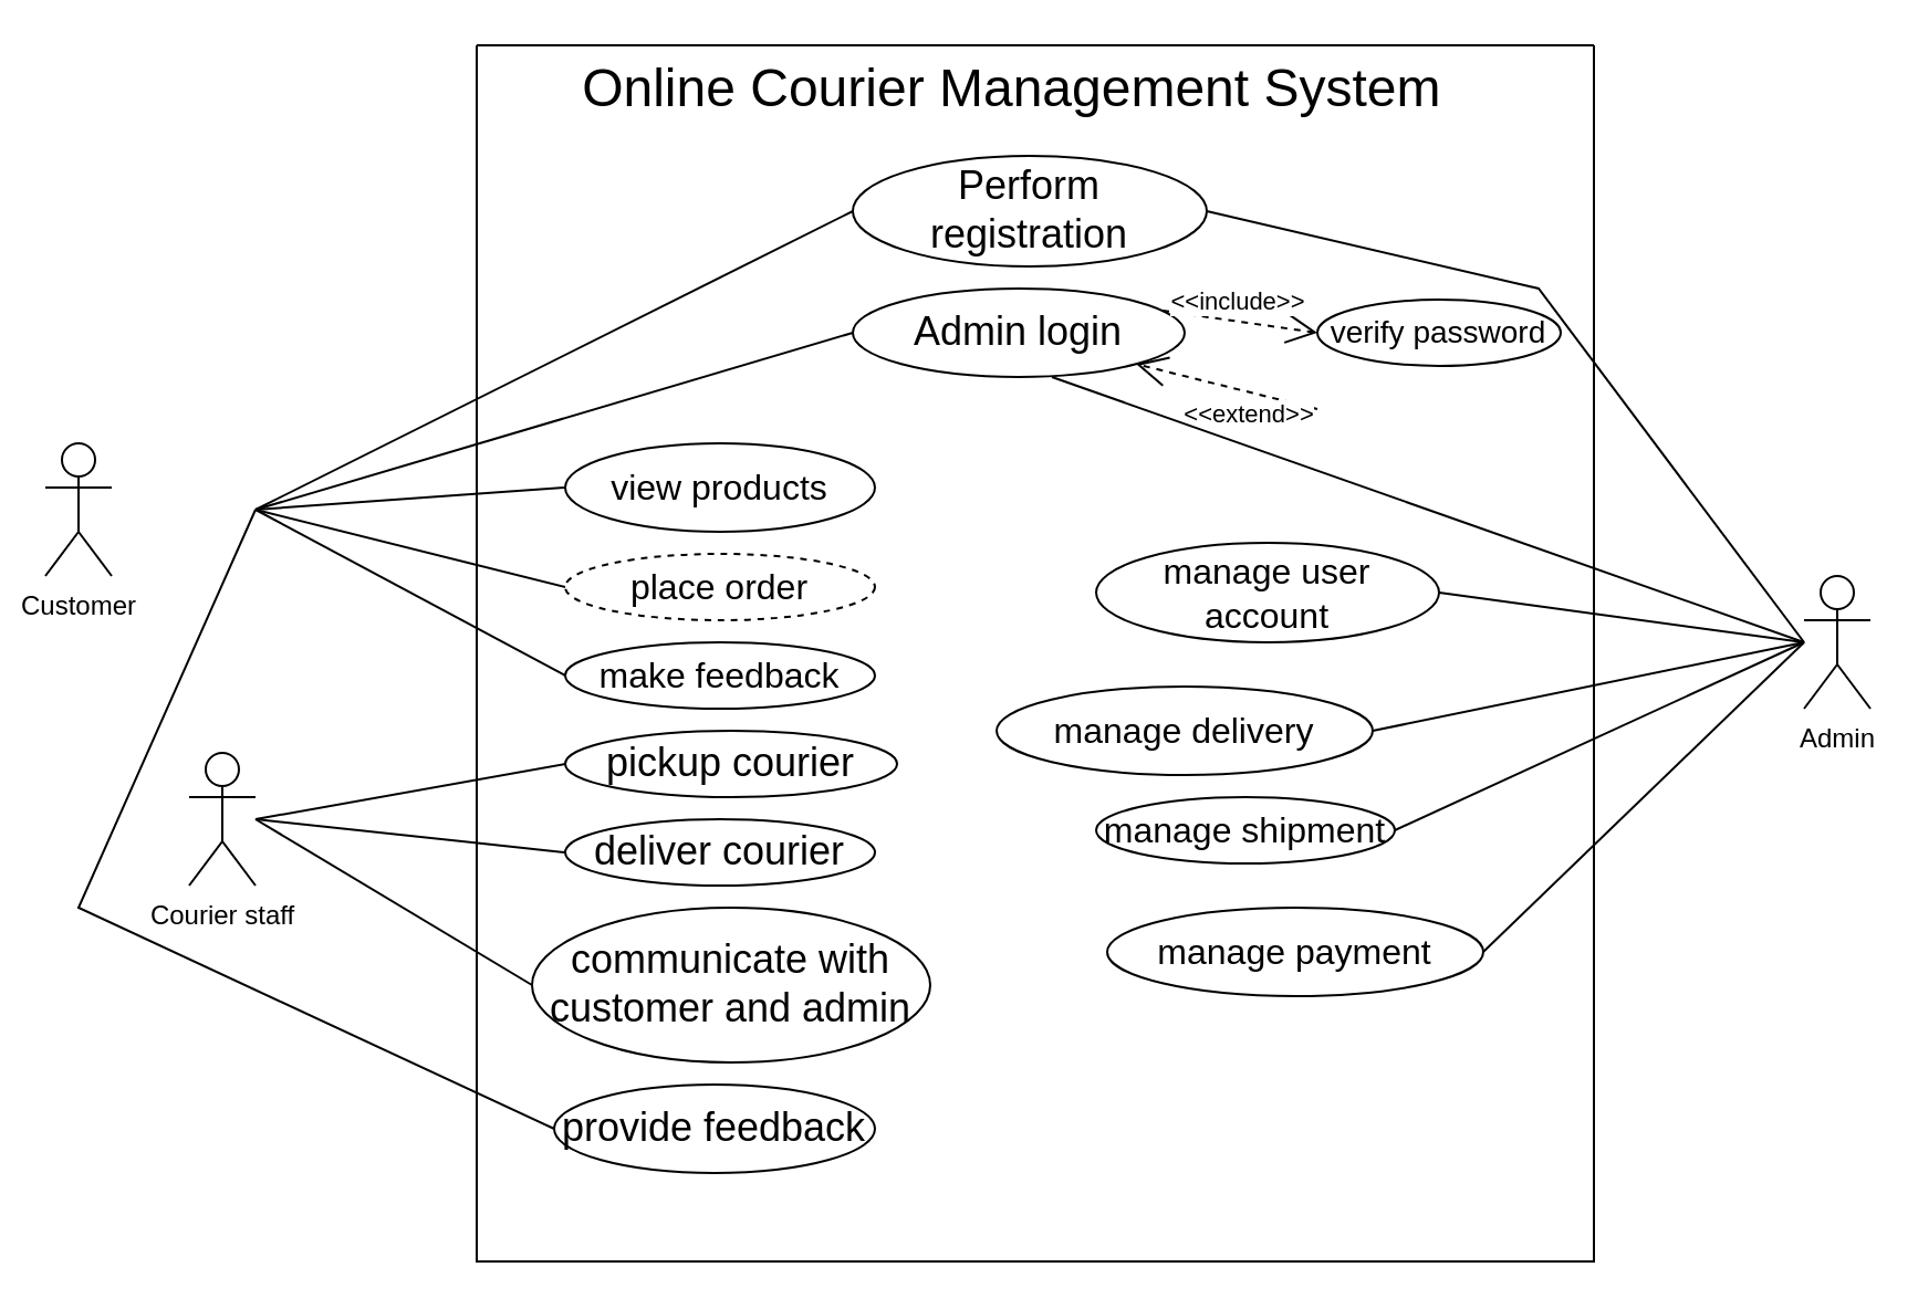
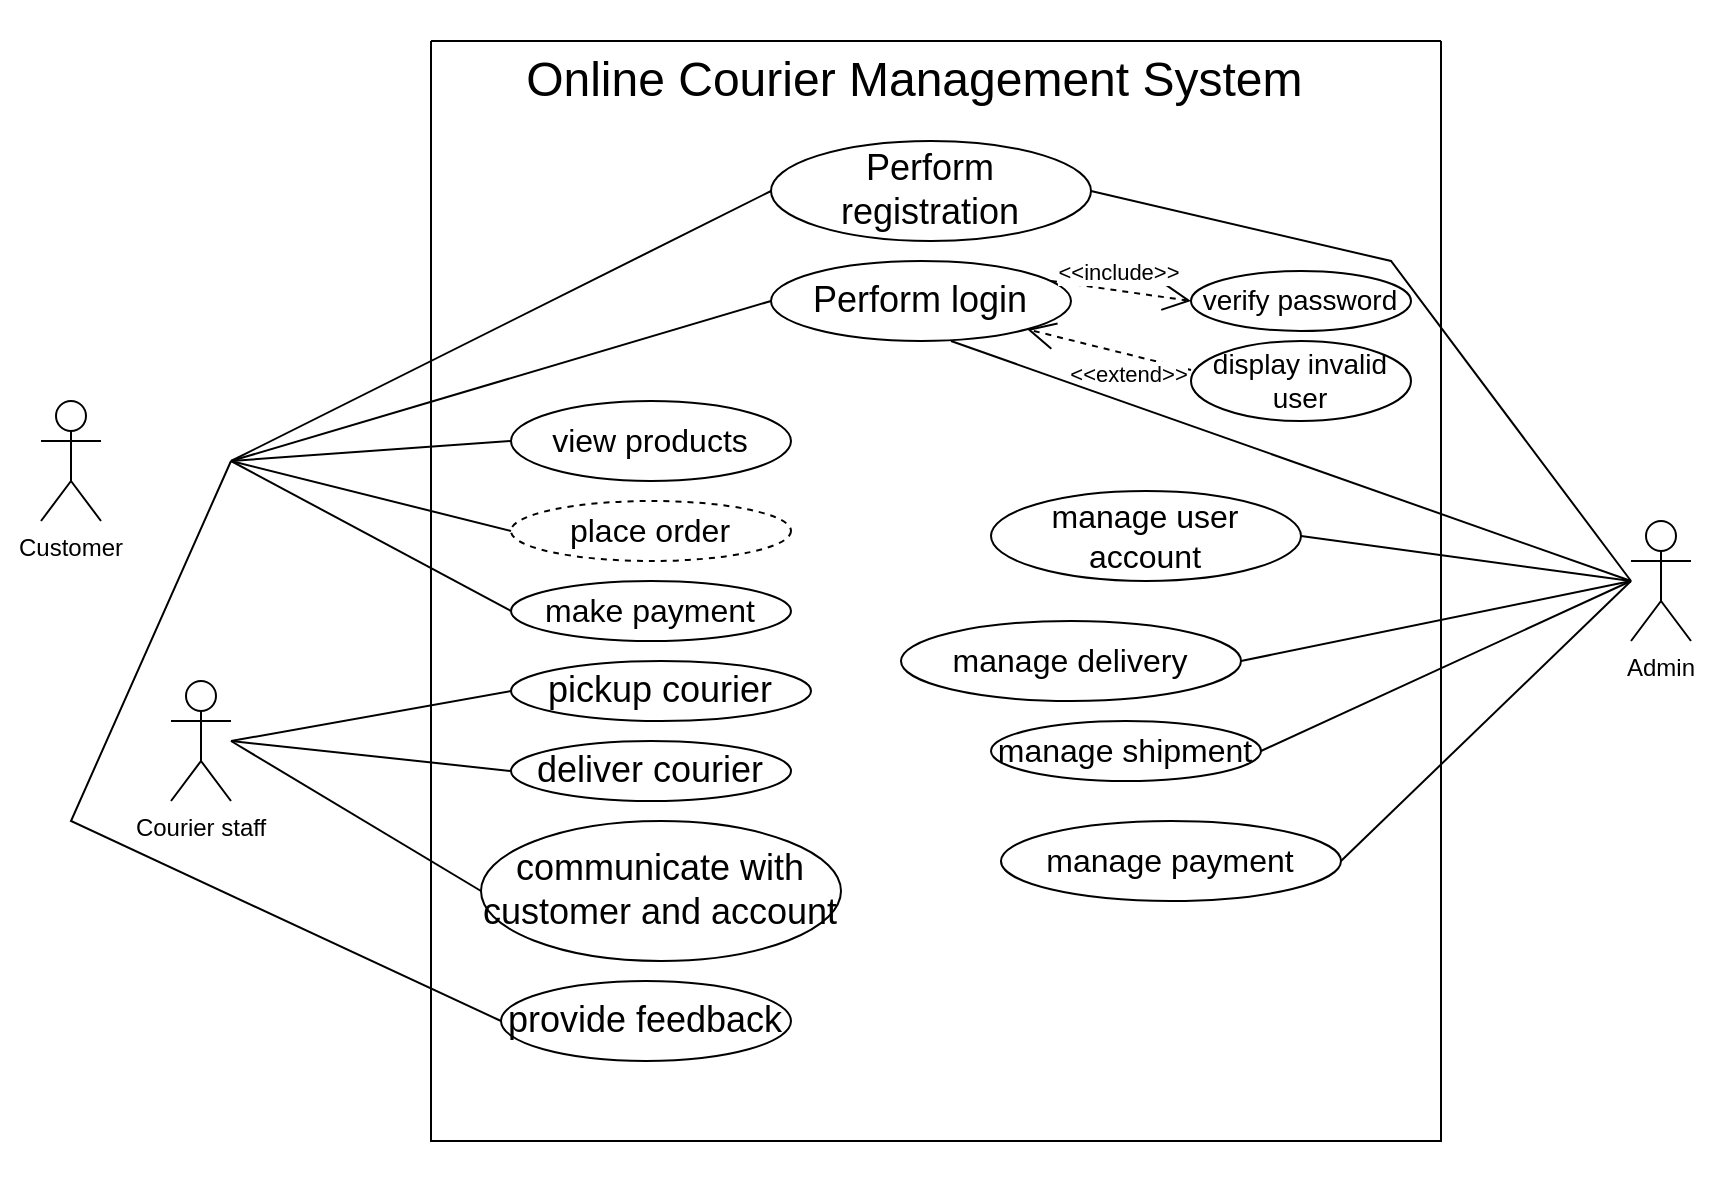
  <mxCell id="0" />
  <mxCell id="1" parent="0" />
  <mxCell id="2" value="" style="swimlane;startSize=0;" vertex="1" parent="1"><mxGeometry x="215" y="20" width="505" height="550" as="geometry" /></mxCell>
  <mxCell id="3" value="&lt;font style=&quot;font-size: 24px;&quot;&gt;Online Courier Management System&amp;nbsp;&lt;/font&gt;" style="text;html=1;align=center;verticalAlign=middle;resizable=0;points=[];autosize=1;strokeColor=none;fillColor=none;" vertex="1" parent="2"><mxGeometry x="35" width="420" height="40" as="geometry" /></mxCell>
  <mxCell id="4" value="&lt;font style=&quot;font-size: 18px;&quot;&gt;Perform registration&lt;/font&gt;" style="ellipse;whiteSpace=wrap;html=1;" vertex="1" parent="2"><mxGeometry x="170" y="50" width="160" height="50" as="geometry" /></mxCell>
- <mxCell id="5" value="&lt;font style=&quot;font-size: 18px;&quot;&gt;Admin login&lt;/font&gt;" style="ellipse;whiteSpace=wrap;html=1;" vertex="1" parent="2"><mxGeometry x="170" y="110" width="150" height="40" as="geometry" /></mxCell>
+ <mxCell id="5" value="&lt;font style=&quot;font-size: 18px;&quot;&gt;Perform login&lt;/font&gt;" style="ellipse;whiteSpace=wrap;html=1;" vertex="1" parent="2"><mxGeometry x="170" y="110" width="150" height="40" as="geometry" /></mxCell>
  <mxCell id="6" value="&lt;font style=&quot;font-size: 14px;&quot;&gt;verify password&lt;/font&gt;" style="ellipse;whiteSpace=wrap;html=1;" vertex="1" parent="2"><mxGeometry x="380" y="115" width="110" height="30" as="geometry" /></mxCell>
+ <mxCell id="7" value="&lt;font style=&quot;font-size: 14px;&quot;&gt;display invalid user&lt;/font&gt;" style="ellipse;whiteSpace=wrap;html=1;" vertex="1" parent="2"><mxGeometry x="380" y="150" width="110" height="40" as="geometry" /></mxCell>
  <mxCell id="8" value="&amp;lt;&amp;lt;include&amp;gt;&amp;gt;" style="endArrow=open;endSize=12;dashed=1;html=1;rounded=0;entryX=0;entryY=0.5;entryDx=0;entryDy=0;" edge="1" parent="2" target="6"><mxGeometry x="-0.059" y="9" width="160" relative="1" as="geometry"><mxPoint x="310" y="120" as="sourcePoint" /><mxPoint x="470" y="120" as="targetPoint" /><mxPoint as="offset" /></mxGeometry></mxCell>
  <mxCell id="9" value="&amp;lt;&amp;lt;extend&amp;gt;&amp;gt;" style="endArrow=open;endSize=12;dashed=1;html=1;rounded=0;entryX=1;entryY=1;entryDx=0;entryDy=0;" edge="1" parent="2" target="5"><mxGeometry x="-0.302" y="10" width="160" relative="1" as="geometry"><mxPoint x="380" y="164.5" as="sourcePoint" /><mxPoint x="540" y="164.5" as="targetPoint" /><mxPoint as="offset" /></mxGeometry></mxCell>
  <mxCell id="10" value="&lt;font size=&quot;3&quot;&gt;view products&lt;/font&gt;" style="ellipse;whiteSpace=wrap;html=1;" vertex="1" parent="2"><mxGeometry x="40" y="180" width="140" height="40" as="geometry" /></mxCell>
  <mxCell id="11" value="&lt;font size=&quot;3&quot;&gt;place order&lt;/font&gt;" style="ellipse;whiteSpace=wrap;html=1;dashed=1;" vertex="1" parent="2"><mxGeometry x="40" y="230" width="140" height="30" as="geometry" /></mxCell>
  <mxCell id="12" value="&lt;font style=&quot;font-size: 18px;&quot;&gt;pickup courier&lt;/font&gt;" style="ellipse;whiteSpace=wrap;html=1;" vertex="1" parent="2"><mxGeometry x="40" y="310" width="150" height="30" as="geometry" /></mxCell>
  <mxCell id="13" value="&lt;font style=&quot;font-size: 18px;&quot;&gt;deliver courier&lt;/font&gt;" style="ellipse;whiteSpace=wrap;html=1;" vertex="1" parent="2"><mxGeometry x="40" y="350" width="140" height="30" as="geometry" /></mxCell>
- <mxCell id="14" value="&lt;font style=&quot;font-size: 18px;&quot;&gt;communicate with customer and admin&lt;/font&gt;" style="ellipse;whiteSpace=wrap;html=1;" vertex="1" parent="2"><mxGeometry x="25" y="390" width="180" height="70" as="geometry" /></mxCell>
- <mxCell id="15" value="&lt;font size=&quot;3&quot;&gt;make feedback&lt;/font&gt;" style="ellipse;whiteSpace=wrap;html=1;" vertex="1" parent="2"><mxGeometry x="40" y="270" width="140" height="30" as="geometry" /></mxCell>
+ <mxCell id="14" value="&lt;font style=&quot;font-size: 18px;&quot;&gt;communicate with customer and account&lt;/font&gt;" style="ellipse;whiteSpace=wrap;html=1;" vertex="1" parent="2"><mxGeometry x="25" y="390" width="180" height="70" as="geometry" /></mxCell>
+ <mxCell id="15" value="&lt;font size=&quot;3&quot;&gt;make payment&lt;/font&gt;" style="ellipse;whiteSpace=wrap;html=1;" vertex="1" parent="2"><mxGeometry x="40" y="270" width="140" height="30" as="geometry" /></mxCell>
  <mxCell id="16" value="&lt;font style=&quot;font-size: 18px;&quot;&gt;provide feedback&lt;/font&gt;" style="ellipse;whiteSpace=wrap;html=1;" vertex="1" parent="2"><mxGeometry x="35" y="470" width="145" height="40" as="geometry" /></mxCell>
  <mxCell id="17" value="&lt;font size=&quot;3&quot;&gt;manage user account&lt;/font&gt;" style="ellipse;whiteSpace=wrap;html=1;" vertex="1" parent="2"><mxGeometry x="280" y="225" width="155" height="45" as="geometry" /></mxCell>
  <mxCell id="18" value="&lt;font size=&quot;3&quot;&gt;manage delivery&lt;/font&gt;" style="ellipse;whiteSpace=wrap;html=1;" vertex="1" parent="2"><mxGeometry x="235" y="290" width="170" height="40" as="geometry" /></mxCell>
  <mxCell id="19" value="&lt;font size=&quot;3&quot;&gt;manage shipment&lt;/font&gt;" style="ellipse;whiteSpace=wrap;html=1;" vertex="1" parent="2"><mxGeometry x="280" y="340" width="135" height="30" as="geometry" /></mxCell>
  <mxCell id="20" value="&lt;font size=&quot;3&quot;&gt;manage payment&lt;/font&gt;" style="ellipse;whiteSpace=wrap;html=1;" vertex="1" parent="2"><mxGeometry x="285" y="390" width="170" height="40" as="geometry" /></mxCell>
  <mxCell id="21" value="Admin" style="shape=umlActor;verticalLabelPosition=bottom;verticalAlign=top;html=1;outlineConnect=0;" vertex="1" parent="1"><mxGeometry x="815" y="260" width="30" height="60" as="geometry" /></mxCell>
  <mxCell id="22" value="" style="endArrow=none;html=1;rounded=0;exitX=0.6;exitY=1;exitDx=0;exitDy=0;exitPerimeter=0;" edge="1" parent="1" source="5"><mxGeometry width="50" height="50" relative="1" as="geometry"><mxPoint x="765" y="340" as="sourcePoint" /><mxPoint x="815" y="290" as="targetPoint" /></mxGeometry></mxCell>
  <mxCell id="23" value="" style="endArrow=none;html=1;rounded=0;entryX=1;entryY=0.5;entryDx=0;entryDy=0;" edge="1" parent="1" target="4"><mxGeometry width="50" height="50" relative="1" as="geometry"><mxPoint x="815" y="290" as="sourcePoint" /><mxPoint x="865" y="240" as="targetPoint" /><Array as="points"><mxPoint x="695" y="130" /></Array></mxGeometry></mxCell>
  <mxCell id="24" value="" style="endArrow=none;html=1;rounded=0;exitX=1;exitY=0.5;exitDx=0;exitDy=0;" edge="1" parent="1" source="17"><mxGeometry width="50" height="50" relative="1" as="geometry"><mxPoint x="765" y="340" as="sourcePoint" /><mxPoint x="815" y="290" as="targetPoint" /></mxGeometry></mxCell>
  <mxCell id="25" value="" style="endArrow=none;html=1;rounded=0;exitX=1;exitY=0.5;exitDx=0;exitDy=0;" edge="1" parent="1" source="18"><mxGeometry width="50" height="50" relative="1" as="geometry"><mxPoint x="765" y="340" as="sourcePoint" /><mxPoint x="815" y="290" as="targetPoint" /></mxGeometry></mxCell>
  <mxCell id="26" value="" style="endArrow=none;html=1;rounded=0;exitX=1;exitY=0.5;exitDx=0;exitDy=0;" edge="1" parent="1" source="19"><mxGeometry width="50" height="50" relative="1" as="geometry"><mxPoint x="765" y="340" as="sourcePoint" /><mxPoint x="815" y="290" as="targetPoint" /></mxGeometry></mxCell>
  <mxCell id="27" value="" style="endArrow=none;html=1;rounded=0;exitX=1;exitY=0.5;exitDx=0;exitDy=0;" edge="1" parent="1" source="20"><mxGeometry width="50" height="50" relative="1" as="geometry"><mxPoint x="665" y="420" as="sourcePoint" /><mxPoint x="815" y="290" as="targetPoint" /></mxGeometry></mxCell>
  <mxCell id="28" value="Customer" style="shape=umlActor;verticalLabelPosition=bottom;verticalAlign=top;html=1;outlineConnect=0;" vertex="1" parent="1"><mxGeometry x="20" y="200" width="30" height="60" as="geometry" /></mxCell>
  <mxCell id="29" value="" style="endArrow=none;html=1;rounded=0;entryX=0;entryY=0.5;entryDx=0;entryDy=0;" edge="1" parent="1" target="4"><mxGeometry width="50" height="50" relative="1" as="geometry"><mxPoint x="115" y="230" as="sourcePoint" /><mxPoint x="165" y="180" as="targetPoint" /></mxGeometry></mxCell>
  <mxCell id="30" value="" style="endArrow=none;html=1;rounded=0;entryX=0;entryY=0.5;entryDx=0;entryDy=0;" edge="1" parent="1" target="5"><mxGeometry width="50" height="50" relative="1" as="geometry"><mxPoint x="115" y="230" as="sourcePoint" /><mxPoint x="395" y="105" as="targetPoint" /></mxGeometry></mxCell>
  <mxCell id="31" value="" style="endArrow=none;html=1;rounded=0;entryX=0;entryY=0.5;entryDx=0;entryDy=0;" edge="1" parent="1" target="10"><mxGeometry width="50" height="50" relative="1" as="geometry"><mxPoint x="115" y="230" as="sourcePoint" /><mxPoint x="395" y="160" as="targetPoint" /></mxGeometry></mxCell>
  <mxCell id="32" value="" style="endArrow=none;html=1;rounded=0;entryX=0;entryY=0.5;entryDx=0;entryDy=0;" edge="1" parent="1" target="11"><mxGeometry width="50" height="50" relative="1" as="geometry"><mxPoint x="115" y="230" as="sourcePoint" /><mxPoint x="265" y="230" as="targetPoint" /></mxGeometry></mxCell>
  <mxCell id="33" value="" style="endArrow=none;html=1;rounded=0;entryX=0;entryY=0.5;entryDx=0;entryDy=0;" edge="1" parent="1"><mxGeometry width="50" height="50" relative="1" as="geometry"><mxPoint x="115" y="230" as="sourcePoint" /><mxPoint x="255" y="305" as="targetPoint" /></mxGeometry></mxCell>
  <mxCell id="34" value="" style="endArrow=none;html=1;rounded=0;entryX=0;entryY=0.5;entryDx=0;entryDy=0;" edge="1" parent="1" target="16"><mxGeometry width="50" height="50" relative="1" as="geometry"><mxPoint x="115" y="230" as="sourcePoint" /><mxPoint x="255" y="345" as="targetPoint" /><Array as="points"><mxPoint y="410" x="35" /></Array></mxGeometry></mxCell>
  <mxCell id="35" value="Courier staff" style="shape=umlActor;verticalLabelPosition=bottom;verticalAlign=top;html=1;outlineConnect=0;" vertex="1" parent="1"><mxGeometry x="85" y="340" width="30" height="60" as="geometry" /></mxCell>
  <mxCell id="36" value="" style="endArrow=none;html=1;rounded=0;entryX=0;entryY=0.5;entryDx=0;entryDy=0;" edge="1" parent="1" target="12"><mxGeometry width="50" height="50" relative="1" as="geometry"><mxPoint x="115" y="370" as="sourcePoint" /><mxPoint x="255" y="445" as="targetPoint" /></mxGeometry></mxCell>
  <mxCell id="37" value="" style="endArrow=none;html=1;rounded=0;entryX=0;entryY=0.5;entryDx=0;entryDy=0;" edge="1" parent="1" target="13"><mxGeometry width="50" height="50" relative="1" as="geometry"><mxPoint x="115" y="370" as="sourcePoint" /><mxPoint x="245" y="445" as="targetPoint" /></mxGeometry></mxCell>
  <mxCell id="38" value="" style="endArrow=none;html=1;rounded=0;entryX=0;entryY=0.5;entryDx=0;entryDy=0;" edge="1" parent="1" target="14"><mxGeometry width="50" height="50" relative="1" as="geometry"><mxPoint x="115" y="370" as="sourcePoint" /><mxPoint x="165" y="320" as="targetPoint" /></mxGeometry></mxCell>
